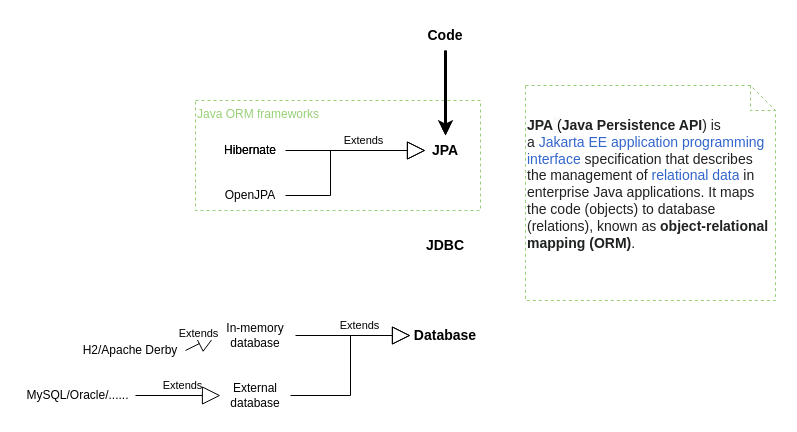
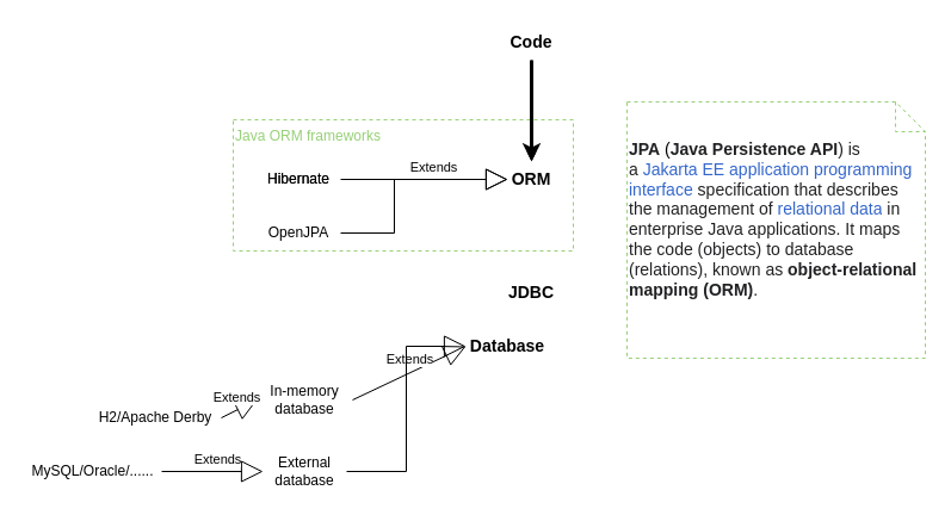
  <mxCell id="0" />
  <mxCell id="1" parent="0" />
  <mxCell id="2" value="&lt;font color=&quot;#97d077&quot;&gt;Java ORM frameworks&lt;/font&gt;" style="text;html=1;align=left;verticalAlign=top;whiteSpace=wrap;rounded=0;dashed=1;perimeterSpacing=1;horizontal=1;fillStyle=solid;strokeColor=#97D077;" parent="1" vertex="1"><mxGeometry x="195" y="100" width="285" height="110" as="geometry" /></mxCell>
  <mxCell id="3" value="" style="edgeStyle=orthogonalEdgeStyle;rounded=0;orthogonalLoop=1;jettySize=auto;html=1;fontSize=14;" parent="1" source="5" target="6" edge="1"><mxGeometry relative="1" as="geometry" /></mxCell>
  <mxCell id="4" value="" style="edgeStyle=orthogonalEdgeStyle;rounded=0;orthogonalLoop=1;jettySize=auto;html=1;strokeWidth=3;fontColor=#000000;fontSize=14;" parent="1" source="5" target="6" edge="1"><mxGeometry relative="1" as="geometry" /></mxCell>
  <mxCell id="5" value="&lt;b style=&quot;font-size: 14px;&quot;&gt;Code&lt;/b&gt;" style="text;html=1;strokeColor=none;fillColor=none;align=center;verticalAlign=middle;whiteSpace=wrap;rounded=0;fontSize=14;" parent="1" vertex="1"><mxGeometry x="390" y="20" width="110" height="30" as="geometry" /></mxCell>
- <mxCell id="6" value="&lt;b style=&quot;font-size: 14px;&quot;&gt;JPA&lt;/b&gt;" style="text;html=1;strokeColor=none;fillColor=none;align=center;verticalAlign=middle;whiteSpace=wrap;rounded=0;fontSize=14;" parent="1" vertex="1"><mxGeometry x="425" y="135" width="40" height="30" as="geometry" /></mxCell>
+ <mxCell id="6" value="&lt;b style=&quot;font-size: 14px;&quot;&gt;ORM&lt;/b&gt;" style="text;html=1;strokeColor=none;fillColor=none;align=center;verticalAlign=middle;whiteSpace=wrap;rounded=0;fontSize=14;" parent="1" vertex="1"><mxGeometry x="425" y="135" width="40" height="30" as="geometry" /></mxCell>
  <mxCell id="7" value="JDBC" style="text;html=1;strokeColor=none;fillColor=none;align=center;verticalAlign=middle;whiteSpace=wrap;rounded=0;fontStyle=1;fontSize=14;" parent="1" vertex="1"><mxGeometry x="410" y="230" width="70" height="30" as="geometry" /></mxCell>
  <mxCell id="8" value="Extends" style="endArrow=block;endSize=16;endFill=0;html=1;rounded=0;entryX=0;entryY=0.5;entryDx=0;entryDy=0;exitX=1;exitY=0.5;exitDx=0;exitDy=0;" parent="1" source="9" target="6" edge="1"><mxGeometry x="0.111" y="10" width="160" relative="1" as="geometry"><mxPoint x="255" y="150" as="sourcePoint" /><mxPoint x="365" y="150" as="targetPoint" /><mxPoint as="offset" /></mxGeometry></mxCell>
  <mxCell id="9" value="Hibernate" style="text;html=1;strokeColor=none;fillColor=none;align=center;verticalAlign=middle;whiteSpace=wrap;rounded=0;" parent="1" vertex="1"><mxGeometry x="215" y="135" width="70" height="30" as="geometry" /></mxCell>
  <mxCell id="10" value="Hibernate" style="text;html=1;strokeColor=none;fillColor=none;align=center;verticalAlign=middle;whiteSpace=wrap;rounded=0;" parent="1" vertex="1"><mxGeometry x="215" y="135" width="70" height="30" as="geometry" /></mxCell>
  <mxCell id="11" value="" style="endArrow=block;endSize=16;endFill=0;html=1;rounded=0;entryX=0;entryY=0.5;entryDx=0;entryDy=0;exitX=1;exitY=0.5;exitDx=0;exitDy=0;edgeStyle=orthogonalEdgeStyle;" parent="1" target="6" edge="1"><mxGeometry width="160" relative="1" as="geometry"><mxPoint x="285" y="195" as="sourcePoint" /><mxPoint x="375" y="195" as="targetPoint" /><Array as="points"><mxPoint x="330" y="195" /><mxPoint x="330" y="150" /></Array></mxGeometry></mxCell>
  <mxCell id="12" value="OpenJPA" style="text;html=1;strokeColor=none;fillColor=none;align=center;verticalAlign=middle;whiteSpace=wrap;rounded=0;" parent="1" vertex="1"><mxGeometry x="215" y="180" width="70" height="30" as="geometry" /></mxCell>
  <mxCell id="13" value="In-memory &lt;br&gt;database" style="text;html=1;strokeColor=none;fillColor=none;align=center;verticalAlign=middle;whiteSpace=wrap;rounded=0;fontColor=#000000;" parent="1" vertex="1"><mxGeometry x="215" y="320" width="80" height="30" as="geometry" /></mxCell>
  <mxCell id="14" value="Extends" style="endArrow=block;endSize=16;endFill=0;html=1;rounded=0;exitX=1;exitY=0.5;exitDx=0;exitDy=0;entryX=0;entryY=0.5;entryDx=0;entryDy=0;" parent="1" source="13" target="22" edge="1"><mxGeometry x="0.111" y="10" width="160" relative="1" as="geometry"><mxPoint x="315" y="400" as="sourcePoint" /><mxPoint x="425" y="360" as="targetPoint" /><mxPoint as="offset" /></mxGeometry></mxCell>
  <mxCell id="15" value="H2/Apache Derby" style="text;html=1;strokeColor=none;fillColor=none;align=center;verticalAlign=middle;whiteSpace=wrap;rounded=0;fontColor=#000000;" parent="1" vertex="1"><mxGeometry x="75" y="335" width="110" height="30" as="geometry" /></mxCell>
  <mxCell id="16" value="Extends" style="endArrow=block;endSize=16;endFill=0;html=1;rounded=0;exitX=1;exitY=0.5;exitDx=0;exitDy=0;entryX=0;entryY=0.5;entryDx=0;entryDy=0;" parent="1" source="15" target="13" edge="1"><mxGeometry x="0.111" y="10" width="160" relative="1" as="geometry"><mxPoint x="275" y="335" as="sourcePoint" /><mxPoint x="400" y="335" as="targetPoint" /><mxPoint as="offset" /></mxGeometry></mxCell>
  <mxCell id="17" value="MySQL/Oracle/......" style="text;html=1;strokeColor=none;fillColor=none;align=center;verticalAlign=middle;whiteSpace=wrap;rounded=0;fontColor=#000000;" parent="1" vertex="1"><mxGeometry x="20" y="380" width="115" height="30" as="geometry" /></mxCell>
  <mxCell id="18" value="External &lt;br&gt;database" style="text;html=1;strokeColor=none;fillColor=none;align=center;verticalAlign=middle;whiteSpace=wrap;rounded=0;fontColor=#000000;" parent="1" vertex="1"><mxGeometry x="220" y="380" width="70" height="30" as="geometry" /></mxCell>
  <mxCell id="19" value="" style="endArrow=block;endSize=16;endFill=0;html=1;rounded=0;exitX=1;exitY=0.5;exitDx=0;exitDy=0;entryX=0;entryY=0.5;entryDx=0;entryDy=0;edgeStyle=orthogonalEdgeStyle;" parent="1" source="18" target="22" edge="1"><mxGeometry x="0.111" y="10" width="160" relative="1" as="geometry"><mxPoint x="275" y="335" as="sourcePoint" /><mxPoint x="375" y="350" as="targetPoint" /><mxPoint as="offset" /></mxGeometry></mxCell>
  <mxCell id="20" value="Extends" style="endArrow=block;endSize=16;endFill=0;html=1;rounded=0;exitX=1;exitY=0.5;exitDx=0;exitDy=0;entryX=0;entryY=0.5;entryDx=0;entryDy=0;" parent="1" source="17" target="18" edge="1"><mxGeometry x="0.111" y="10" width="160" relative="1" as="geometry"><mxPoint x="285" y="345" as="sourcePoint" /><mxPoint x="410" y="345" as="targetPoint" /><mxPoint as="offset" /></mxGeometry></mxCell>
  <mxCell id="21" value="&lt;b style=&quot;color: rgb(32, 33, 34); font-family: sans-serif; background-color: rgb(255, 255, 255);&quot;&gt;JPA&lt;/b&gt;&lt;span style=&quot;background-color: rgb(251, 251, 251);&quot;&gt;&amp;nbsp;(&lt;/span&gt;&lt;b style=&quot;color: rgb(32, 33, 34); font-family: sans-serif; background-color: rgb(255, 255, 255);&quot;&gt;Java Persistence API&lt;/b&gt;&lt;span style=&quot;color: rgb(32, 33, 34); font-family: sans-serif; background-color: rgb(255, 255, 255);&quot;&gt;) is a&amp;nbsp;&lt;/span&gt;&lt;a style=&quot;text-decoration-line: none; color: rgb(51, 102, 204); background: none rgb(255, 255, 255); overflow-wrap: break-word; font-family: sans-serif;&quot; title=&quot;Jakarta EE&quot; href=&quot;https://en.wikipedia.org/wiki/Jakarta_EE&quot;&gt;Jakarta EE&lt;/a&gt;&lt;span style=&quot;color: rgb(32, 33, 34); font-family: sans-serif; background-color: rgb(255, 255, 255);&quot;&gt;&amp;nbsp;&lt;/span&gt;&lt;a style=&quot;text-decoration-line: none; color: rgb(51, 102, 204); background: none rgb(255, 255, 255); overflow-wrap: break-word; font-family: sans-serif;&quot; title=&quot;Application programming interface&quot; class=&quot;mw-redirect&quot; href=&quot;https://en.wikipedia.org/wiki/Application_programming_interface&quot;&gt;application programming interface&lt;/a&gt;&lt;span style=&quot;color: rgb(32, 33, 34); font-family: sans-serif; background-color: rgb(255, 255, 255);&quot;&gt;&amp;nbsp;specification that describes the management of&amp;nbsp;&lt;/span&gt;&lt;a style=&quot;text-decoration-line: none; color: rgb(51, 102, 204); background: none rgb(255, 255, 255); overflow-wrap: break-word; font-family: sans-serif;&quot; title=&quot;Relational data model&quot; class=&quot;mw-redirect&quot; href=&quot;https://en.wikipedia.org/wiki/Relational_data_model&quot;&gt;relational data&lt;/a&gt;&lt;span style=&quot;color: rgb(32, 33, 34); font-family: sans-serif; background-color: rgb(255, 255, 255);&quot;&gt;&amp;nbsp;in enterprise Java&amp;nbsp;&lt;/span&gt;&lt;span style=&quot;color: rgb(32, 33, 34); font-family: sans-serif; background-color: rgb(255, 255, 255);&quot;&gt;applications. It maps the code (objects) to database (relations), known as &lt;b&gt;object-relational mapping (ORM)&lt;/b&gt;.&amp;nbsp;&lt;/span&gt;" style="shape=note2;boundedLbl=1;whiteSpace=wrap;html=1;size=25;verticalAlign=top;align=left;dashed=1;fillStyle=solid;strokeColor=#97D077;fontSize=14;fontColor=#000000;fillColor=none;" parent="1" vertex="1"><mxGeometry x="525" y="85" width="250" height="215" as="geometry" /></mxCell>
- <mxCell id="22" value="Database" style="text;html=1;strokeColor=none;fillColor=none;align=center;verticalAlign=middle;whiteSpace=wrap;rounded=0;fontStyle=1;fontSize=14;" vertex="1" parent="1"><mxGeometry x="410" y="320" width="70" height="30" as="geometry" /></mxCell>
+ <mxCell id="22" value="Database" style="text;html=1;strokeColor=none;fillColor=none;align=center;verticalAlign=middle;whiteSpace=wrap;rounded=0;fontStyle=1;fontSize=14;" vertex="1" parent="1"><mxGeometry x="390" y="275" width="70" height="30" as="geometry" /></mxCell>
